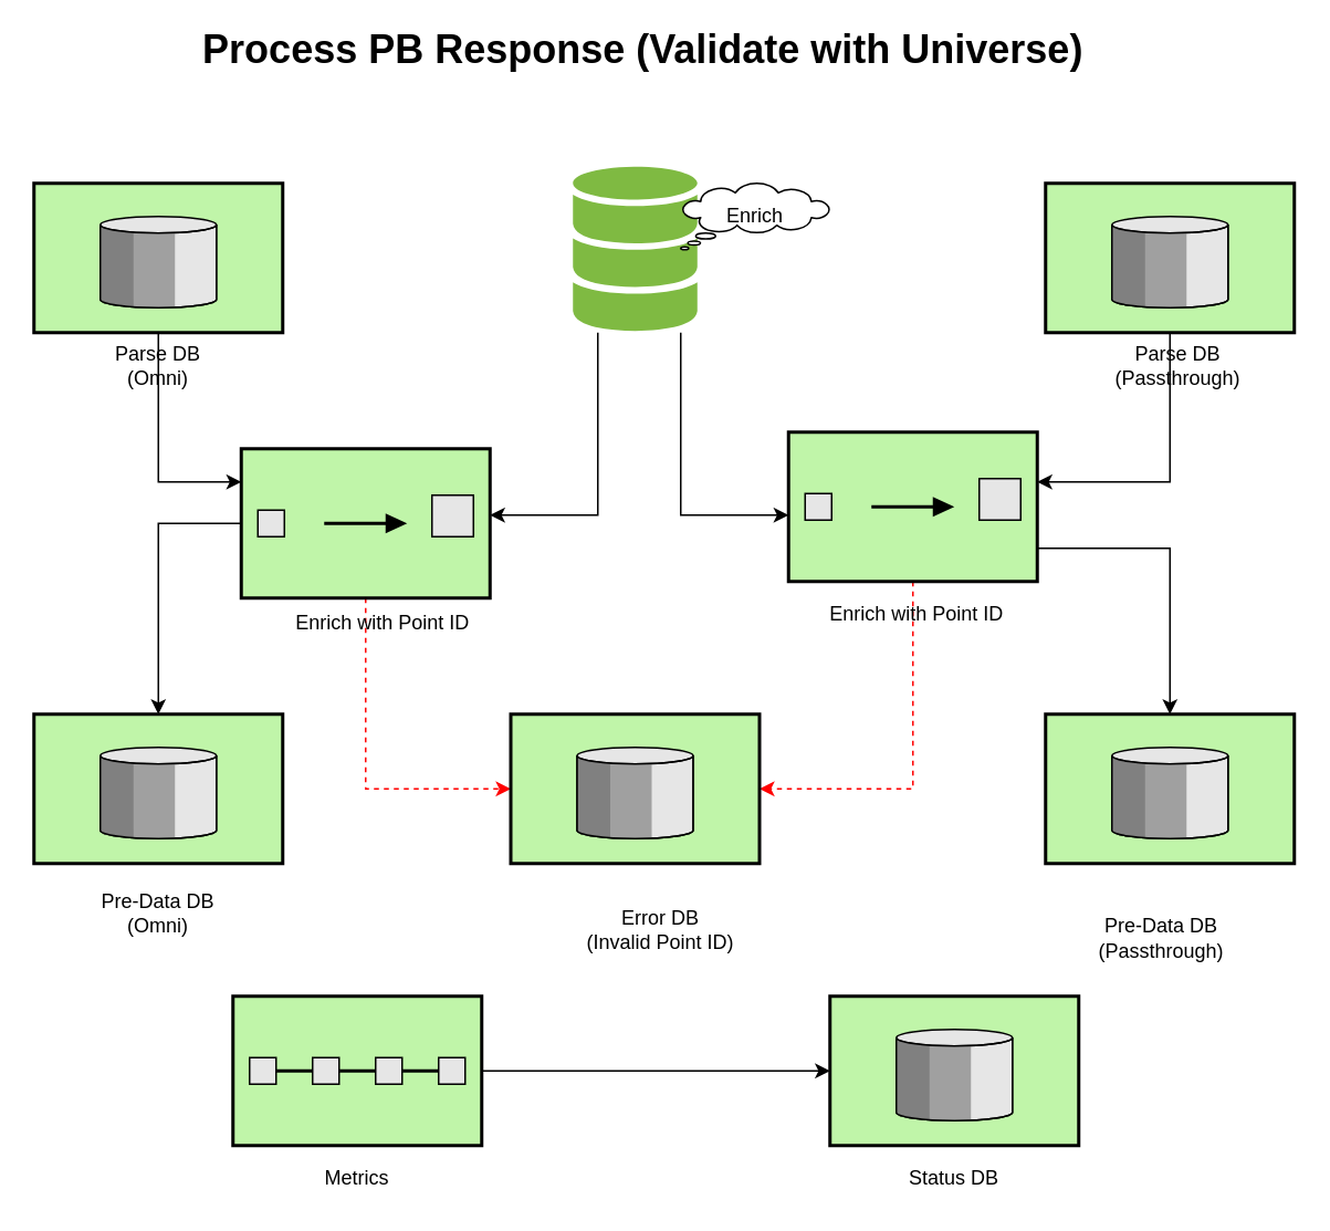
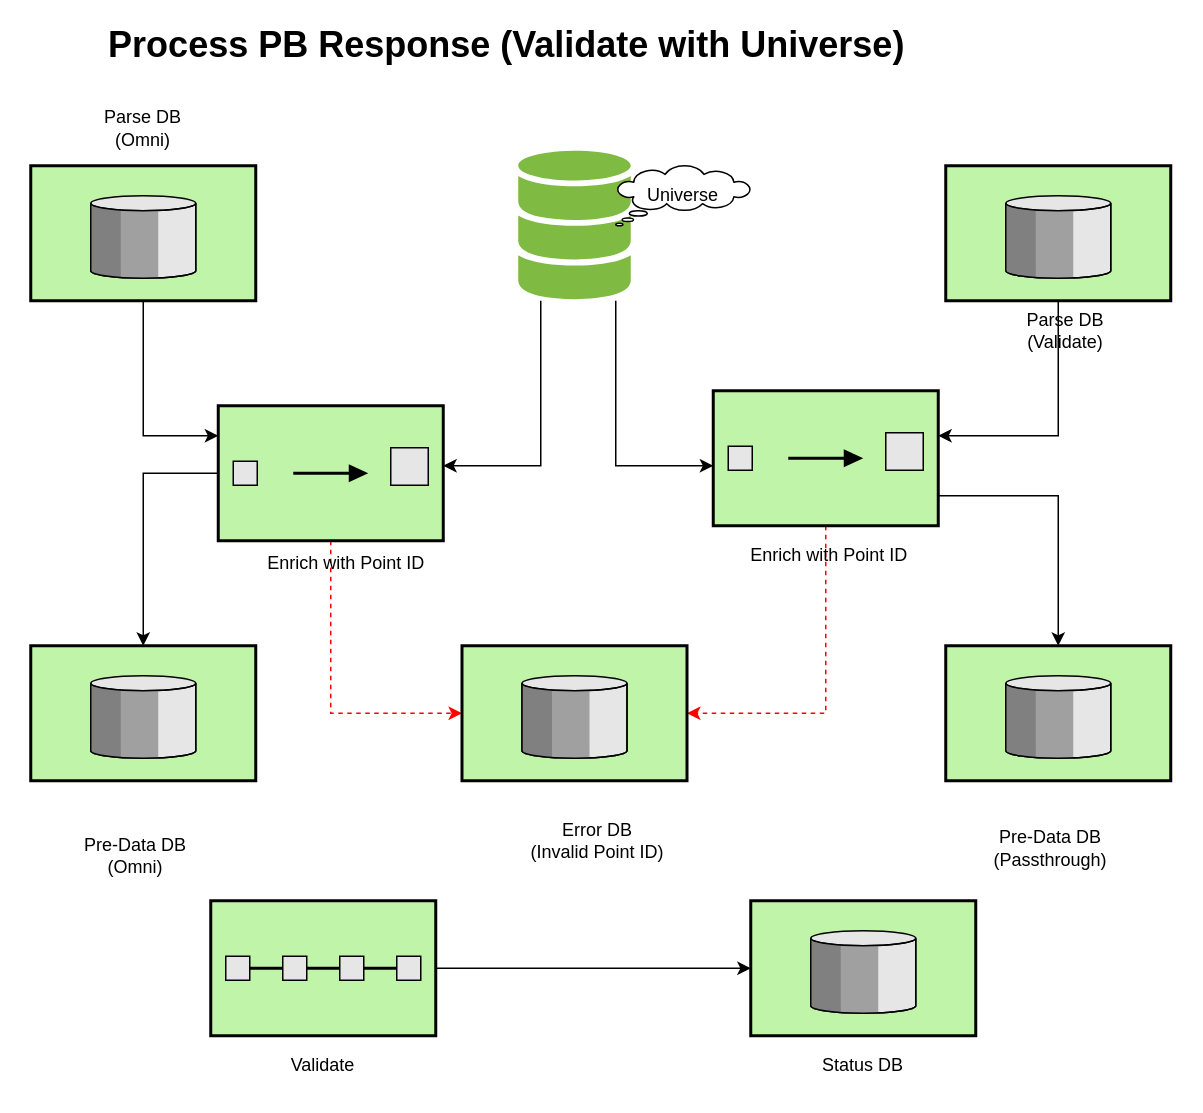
  <mxCell id="0" />
  <mxCell id="1" parent="0" />
  <mxCell id="2" style="edgeStyle=orthogonalEdgeStyle;rounded=0;orthogonalLoop=1;jettySize=auto;html=1;" parent="1" source="3" target="12" edge="1"><mxGeometry relative="1" as="geometry"><Array as="points"><mxPoint x="95" y="290" /></Array></mxGeometry></mxCell>
  <mxCell id="3" value="" style="strokeWidth=2;outlineConnect=0;dashed=0;align=center;fontSize=8;verticalLabelPosition=bottom;verticalAlign=top;shape=mxgraph.eip.message_store;fillColor=#c0f5a9" parent="1" vertex="1"><mxGeometry x="20" y="110" width="150" height="90" as="geometry" /></mxCell>
  <mxCell id="4" style="edgeStyle=orthogonalEdgeStyle;rounded=0;orthogonalLoop=1;jettySize=auto;html=1;" parent="1" source="5" target="15" edge="1"><mxGeometry relative="1" as="geometry"><Array as="points"><mxPoint x="705" y="290" /></Array></mxGeometry></mxCell>
  <mxCell id="5" value="" style="strokeWidth=2;outlineConnect=0;dashed=0;align=center;fontSize=8;verticalLabelPosition=bottom;verticalAlign=top;shape=mxgraph.eip.message_store;fillColor=#c0f5a9" parent="1" vertex="1"><mxGeometry x="630" y="110" width="150" height="90" as="geometry" /></mxCell>
- <mxCell id="6" value="Parse DB&lt;br&gt;(Omni)" style="text;html=1;strokeColor=none;fillColor=none;align=center;verticalAlign=middle;whiteSpace=wrap;rounded=0;" parent="1" vertex="1"><mxGeometry x="50" y="210" width="90" height="20" as="geometry" /></mxCell>
- <mxCell id="7" value="Parse DB&lt;br&gt;(Passthrough)" style="text;html=1;strokeColor=none;fillColor=none;align=center;verticalAlign=middle;whiteSpace=wrap;rounded=0;" parent="1" vertex="1"><mxGeometry x="660" y="210" width="100" height="20" as="geometry" /></mxCell>
- <mxCell id="8" value="&lt;h1&gt;Process PB Response (Validate with Universe)&lt;/h1&gt;" style="text;html=1;strokeColor=none;fillColor=none;align=center;verticalAlign=middle;whiteSpace=wrap;rounded=0;" parent="1" vertex="1"><mxGeometry x="90" y="20" width="595" height="20" as="geometry" /></mxCell>
+ <mxCell id="6" value="Parse DB&lt;br&gt;(Omni)" style="text;html=1;strokeColor=none;fillColor=none;align=center;verticalAlign=middle;whiteSpace=wrap;rounded=0;" parent="1" vertex="1"><mxGeometry x="50" y="75" width="90" height="20" as="geometry" /></mxCell>
+ <mxCell id="7" value="Parse DB&lt;br&gt;(Validate)" style="text;html=1;strokeColor=none;fillColor=none;align=center;verticalAlign=middle;whiteSpace=wrap;rounded=0;" parent="1" vertex="1"><mxGeometry x="660" y="210" width="100" height="20" as="geometry" /></mxCell>
+ <mxCell id="8" value="&lt;h1&gt;Process PB Response (Validate with Universe)&lt;/h1&gt;" style="text;html=1;strokeColor=none;fillColor=none;align=center;verticalAlign=middle;whiteSpace=wrap;rounded=0;" parent="1" vertex="1"><mxGeometry x="40" y="20" width="595" height="20" as="geometry" /></mxCell>
  <mxCell id="9" value="" style="strokeWidth=2;outlineConnect=0;dashed=0;align=center;fontSize=8;verticalLabelPosition=bottom;verticalAlign=top;shape=mxgraph.eip.message_store;fillColor=#c0f5a9" parent="1" vertex="1"><mxGeometry x="20" y="430" width="150" height="90" as="geometry" /></mxCell>
  <mxCell id="10" style="edgeStyle=orthogonalEdgeStyle;rounded=0;orthogonalLoop=1;jettySize=auto;html=1;" parent="1" source="12" target="9" edge="1"><mxGeometry relative="1" as="geometry"><Array as="points"><mxPoint x="95" y="315" /></Array></mxGeometry></mxCell>
  <mxCell id="11" style="edgeStyle=orthogonalEdgeStyle;rounded=0;orthogonalLoop=1;jettySize=auto;html=1;dashed=1;strokeColor=#FF0000;" parent="1" source="12" target="21" edge="1"><mxGeometry relative="1" as="geometry"><Array as="points"><mxPoint x="220" y="475" /></Array></mxGeometry></mxCell>
  <mxCell id="12" value="" style="strokeWidth=2;outlineConnect=0;dashed=0;align=center;fontSize=8;fillColor=#c0f5a9;verticalLabelPosition=bottom;verticalAlign=top;shape=mxgraph.eip.content_enricher;" parent="1" vertex="1"><mxGeometry x="145" y="270" width="150" height="90" as="geometry" /></mxCell>
  <mxCell id="13" style="edgeStyle=orthogonalEdgeStyle;rounded=0;orthogonalLoop=1;jettySize=auto;html=1;" parent="1" source="15" target="18" edge="1"><mxGeometry relative="1" as="geometry"><Array as="points"><mxPoint x="705" y="330" /></Array></mxGeometry></mxCell>
  <mxCell id="14" style="edgeStyle=orthogonalEdgeStyle;rounded=0;orthogonalLoop=1;jettySize=auto;html=1;dashed=1;strokeColor=#FF0000;" parent="1" source="15" target="21" edge="1"><mxGeometry relative="1" as="geometry"><Array as="points"><mxPoint x="550" y="475" /></Array></mxGeometry></mxCell>
  <mxCell id="15" value="" style="strokeWidth=2;outlineConnect=0;dashed=0;align=center;fontSize=8;fillColor=#c0f5a9;verticalLabelPosition=bottom;verticalAlign=top;shape=mxgraph.eip.content_enricher;" parent="1" vertex="1"><mxGeometry x="475" y="260" width="150" height="90" as="geometry" /></mxCell>
  <mxCell id="16" style="edgeStyle=orthogonalEdgeStyle;rounded=0;orthogonalLoop=1;jettySize=auto;html=1;" parent="1" source="19" target="12" edge="1"><mxGeometry relative="1" as="geometry"><Array as="points"><mxPoint x="360" y="310" /></Array></mxGeometry></mxCell>
  <mxCell id="17" style="edgeStyle=orthogonalEdgeStyle;rounded=0;orthogonalLoop=1;jettySize=auto;html=1;" parent="1" source="19" target="15" edge="1"><mxGeometry relative="1" as="geometry"><Array as="points"><mxPoint x="410" y="310" /></Array></mxGeometry></mxCell>
  <mxCell id="18" value="" style="strokeWidth=2;outlineConnect=0;dashed=0;align=center;fontSize=8;verticalLabelPosition=bottom;verticalAlign=top;shape=mxgraph.eip.message_store;fillColor=#c0f5a9" parent="1" vertex="1"><mxGeometry x="630" y="430" width="150" height="90" as="geometry" /></mxCell>
  <mxCell id="19" value="" style="shadow=0;dashed=0;html=1;strokeColor=none;labelPosition=center;verticalLabelPosition=bottom;verticalAlign=top;outlineConnect=0;align=center;shape=mxgraph.office.databases.database_mini_3;fillColor=#7FBA42;" parent="1" vertex="1"><mxGeometry x="345" y="100" width="75" height="100" as="geometry" /></mxCell>
- <mxCell id="20" value="Enrich" style="whiteSpace=wrap;html=1;shape=mxgraph.basic.cloud_callout" parent="1" vertex="1"><mxGeometry x="410" y="110" width="90" height="40" as="geometry" /></mxCell>
+ <mxCell id="20" value="Universe" style="whiteSpace=wrap;html=1;shape=mxgraph.basic.cloud_callout" parent="1" vertex="1"><mxGeometry x="410" y="110" width="90" height="40" as="geometry" /></mxCell>
  <mxCell id="21" value="" style="strokeWidth=2;outlineConnect=0;dashed=0;align=center;fontSize=8;verticalLabelPosition=bottom;verticalAlign=top;shape=mxgraph.eip.message_store;fillColor=#c0f5a9" parent="1" vertex="1"><mxGeometry x="307.5" y="430" width="150" height="90" as="geometry" /></mxCell>
  <mxCell id="22" value="Error DB&lt;br&gt;(Invalid Point ID)" style="text;html=1;strokeColor=none;fillColor=none;align=center;verticalAlign=middle;whiteSpace=wrap;rounded=0;" parent="1" vertex="1"><mxGeometry x="327.5" y="550" width="140" height="20" as="geometry" /></mxCell>
  <mxCell id="23" value="Enrich with Point ID" style="text;html=1;strokeColor=none;fillColor=none;align=center;verticalAlign=middle;whiteSpace=wrap;rounded=0;" parent="1" vertex="1"><mxGeometry x="152.5" y="365" width="155" height="20" as="geometry" /></mxCell>
  <mxCell id="24" value="Enrich with Point ID" style="text;html=1;strokeColor=none;fillColor=none;align=center;verticalAlign=middle;whiteSpace=wrap;rounded=0;" parent="1" vertex="1"><mxGeometry x="475" y="360" width="155" height="20" as="geometry" /></mxCell>
- <mxCell id="25" value="Pre-Data DB&lt;br&gt;(Omni)" style="text;html=1;strokeColor=none;fillColor=none;align=center;verticalAlign=middle;whiteSpace=wrap;rounded=0;" parent="1" vertex="1"><mxGeometry x="50" y="540" width="90" height="20" as="geometry" /></mxCell>
+ <mxCell id="25" value="Pre-Data DB&lt;br&gt;(Omni)" style="text;html=1;strokeColor=none;fillColor=none;align=center;verticalAlign=middle;whiteSpace=wrap;rounded=0;" parent="1" vertex="1"><mxGeometry x="45" y="560" width="90" height="20" as="geometry" /></mxCell>
  <mxCell id="26" value="Pre-Data DB&lt;br&gt;(Passthrough)" style="text;html=1;strokeColor=none;fillColor=none;align=center;verticalAlign=middle;whiteSpace=wrap;rounded=0;" parent="1" vertex="1"><mxGeometry x="650" y="555" width="100" height="20" as="geometry" /></mxCell>
  <mxCell id="27" style="edgeStyle=orthogonalEdgeStyle;rounded=0;orthogonalLoop=1;jettySize=auto;html=1;" edge="1" parent="1" source="28" target="29"><mxGeometry relative="1" as="geometry" /></mxCell>
  <mxCell id="28" value="" style="strokeWidth=2;outlineConnect=0;dashed=0;align=center;fontSize=8;fillColor=#c0f5a9;verticalLabelPosition=bottom;verticalAlign=top;shape=mxgraph.eip.routing_slip;" vertex="1" parent="1"><mxGeometry x="140" y="600" width="150" height="90" as="geometry" /></mxCell>
  <mxCell id="29" value="" style="strokeWidth=2;outlineConnect=0;dashed=0;align=center;fontSize=8;verticalLabelPosition=bottom;verticalAlign=top;shape=mxgraph.eip.message_store;fillColor=#c0f5a9" vertex="1" parent="1"><mxGeometry x="500" y="600" width="150" height="90" as="geometry" /></mxCell>
  <mxCell id="30" value="Status DB" style="text;html=1;strokeColor=none;fillColor=none;align=center;verticalAlign=middle;whiteSpace=wrap;rounded=0;" vertex="1" parent="1"><mxGeometry x="525" y="700" width="100" height="20" as="geometry" /></mxCell>
- <mxCell id="31" value="Metrics" style="text;html=1;strokeColor=none;fillColor=none;align=center;verticalAlign=middle;whiteSpace=wrap;rounded=0;" vertex="1" parent="1"><mxGeometry x="165" y="700" width="100" height="20" as="geometry" /></mxCell>
+ <mxCell id="31" value="Validate" style="text;html=1;strokeColor=none;fillColor=none;align=center;verticalAlign=middle;whiteSpace=wrap;rounded=0;" vertex="1" parent="1"><mxGeometry x="165" y="700" width="100" height="20" as="geometry" /></mxCell>
